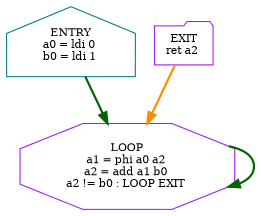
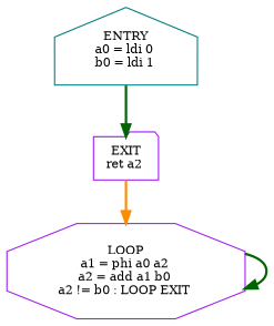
  digraph {
    node [color=purple fontsize=10]
    edge [color=darkgreen style=bold]
    n1 [color=teal label="ENTRY\na0 = ldi 0 \nb0 = ldi 1 \n" shape=house]
    n2 [label="LOOP\na1 = phi a0 a2 \na2 = add a1 b0 \na2 != b0 : LOOP EXIT \n" shape=octagon]
    n3 [label="EXIT\nret a2 \n" shape=folder]
-   n1 -> n2
+   n1 -> n3
    n2 -> n2
    n3 -> n2 [color=darkorange]
  }
